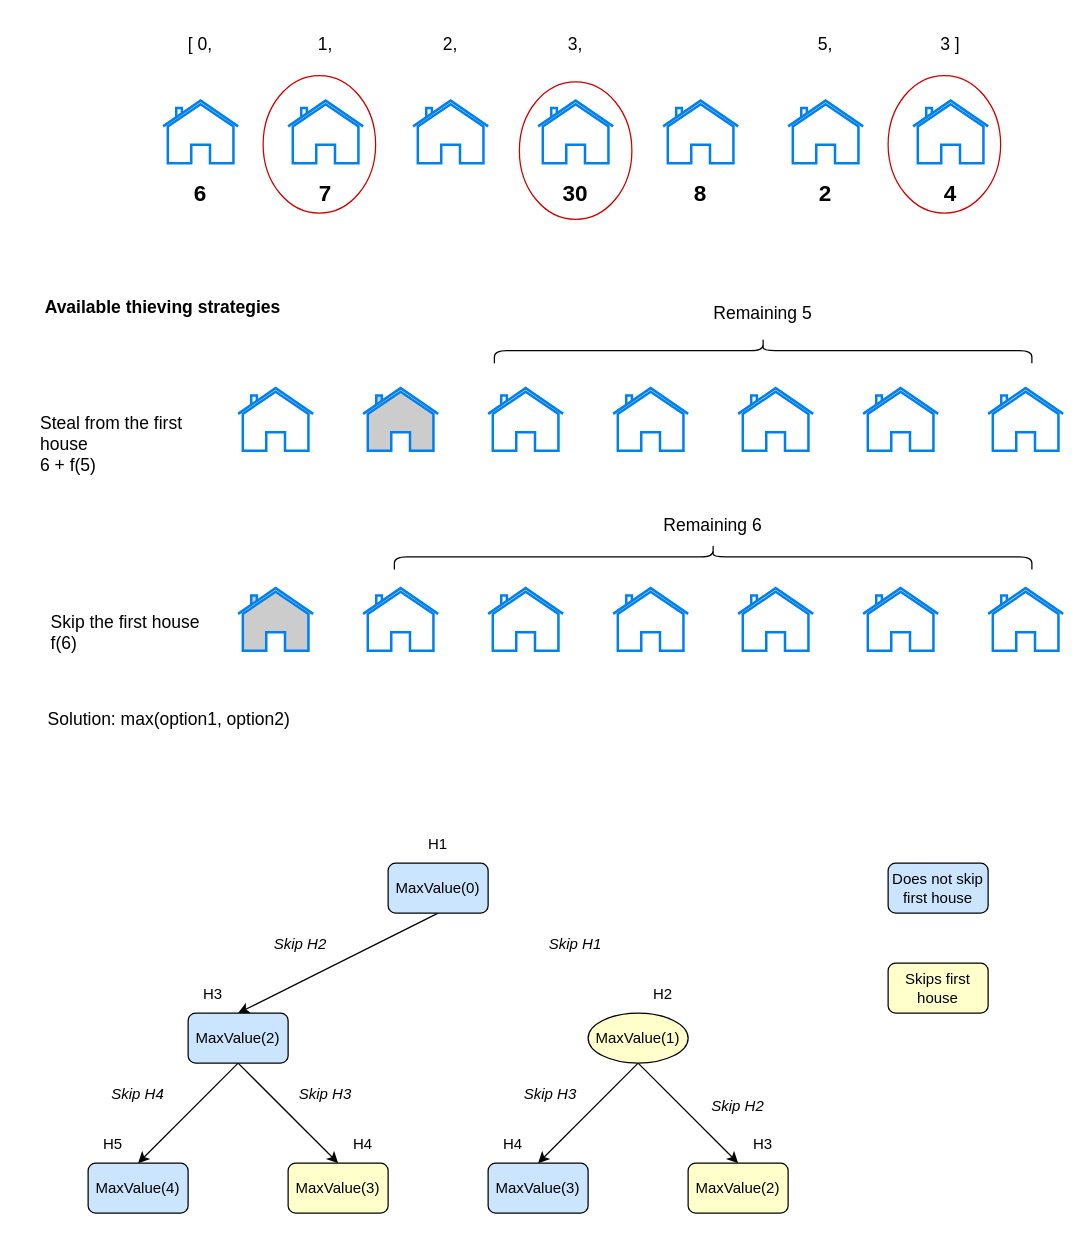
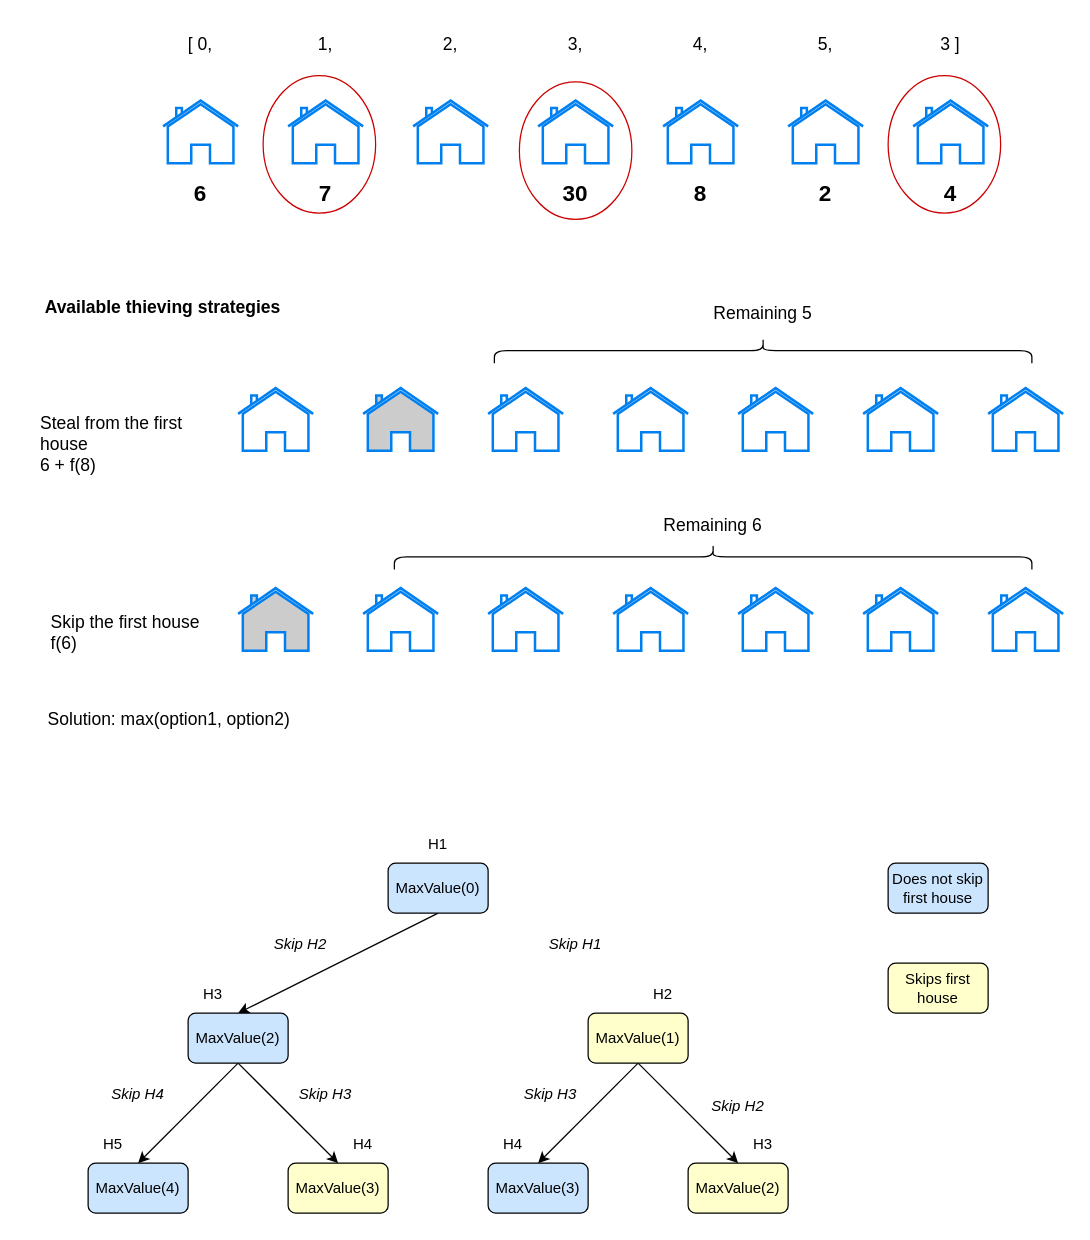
  <mxCell id="0" />
  <mxCell id="1" parent="0" />
  <mxCell id="2" value="" style="html=1;verticalLabelPosition=bottom;align=center;labelBackgroundColor=#ffffff;verticalAlign=top;strokeWidth=2;strokeColor=#0080F0;shadow=0;dashed=0;shape=mxgraph.ios7.icons.home;" parent="1" vertex="1"><mxGeometry x="130" y="80" width="60" height="50" as="geometry" /></mxCell>
  <mxCell id="3" value="" style="html=1;verticalLabelPosition=bottom;align=center;labelBackgroundColor=#ffffff;verticalAlign=top;strokeWidth=2;strokeColor=#0080F0;shadow=0;dashed=0;shape=mxgraph.ios7.icons.home;" parent="1" vertex="1"><mxGeometry x="730" y="80" width="60" height="50" as="geometry" /></mxCell>
  <mxCell id="4" value="" style="html=1;verticalLabelPosition=bottom;align=center;labelBackgroundColor=#ffffff;verticalAlign=top;strokeWidth=2;strokeColor=#0080F0;shadow=0;dashed=0;shape=mxgraph.ios7.icons.home;" parent="1" vertex="1"><mxGeometry x="230" y="80" width="60" height="50" as="geometry" /></mxCell>
  <mxCell id="5" value="" style="html=1;verticalLabelPosition=bottom;align=center;labelBackgroundColor=#ffffff;verticalAlign=top;strokeWidth=2;strokeColor=#0080F0;shadow=0;dashed=0;shape=mxgraph.ios7.icons.home;" parent="1" vertex="1"><mxGeometry x="330" y="80" width="60" height="50" as="geometry" /></mxCell>
  <mxCell id="6" value="" style="html=1;verticalLabelPosition=bottom;align=center;labelBackgroundColor=#ffffff;verticalAlign=top;strokeWidth=2;strokeColor=#0080F0;shadow=0;dashed=0;shape=mxgraph.ios7.icons.home;" parent="1" vertex="1"><mxGeometry x="430" y="80" width="60" height="50" as="geometry" /></mxCell>
  <mxCell id="7" value="" style="html=1;verticalLabelPosition=bottom;align=center;labelBackgroundColor=#ffffff;verticalAlign=top;strokeWidth=2;strokeColor=#0080F0;shadow=0;dashed=0;shape=mxgraph.ios7.icons.home;" parent="1" vertex="1"><mxGeometry x="530" y="80" width="60" height="50" as="geometry" /></mxCell>
  <mxCell id="8" value="" style="html=1;verticalLabelPosition=bottom;align=center;labelBackgroundColor=#ffffff;verticalAlign=top;strokeWidth=2;strokeColor=#0080F0;shadow=0;dashed=0;shape=mxgraph.ios7.icons.home;" parent="1" vertex="1"><mxGeometry x="630" y="80" width="60" height="50" as="geometry" /></mxCell>
  <mxCell id="9" value="&lt;b&gt;&lt;font style=&quot;font-size: 18px;&quot;&gt;6&lt;/font&gt;&lt;/b&gt;" style="text;html=1;strokeColor=none;fillColor=none;align=center;verticalAlign=middle;whiteSpace=wrap;rounded=0;" parent="1" vertex="1"><mxGeometry x="130" y="140" width="60" height="30" as="geometry" /></mxCell>
  <mxCell id="10" value="&lt;b&gt;&lt;font style=&quot;font-size: 18px;&quot;&gt;7&lt;/font&gt;&lt;/b&gt;" style="text;html=1;strokeColor=none;fillColor=none;align=center;verticalAlign=middle;whiteSpace=wrap;rounded=0;" parent="1" vertex="1"><mxGeometry x="230" y="140" width="60" height="30" as="geometry" /></mxCell>
  <mxCell id="11" value="&lt;b&gt;&lt;font style=&quot;font-size: 18px;&quot;&gt;30&lt;/font&gt;&lt;/b&gt;" style="text;html=1;strokeColor=none;fillColor=none;align=center;verticalAlign=middle;whiteSpace=wrap;rounded=0;" parent="1" vertex="1"><mxGeometry x="430" y="140" width="60" height="30" as="geometry" /></mxCell>
  <mxCell id="12" value="&lt;b&gt;&lt;font style=&quot;font-size: 18px;&quot;&gt;8&lt;/font&gt;&lt;/b&gt;" style="text;html=1;strokeColor=none;fillColor=none;align=center;verticalAlign=middle;whiteSpace=wrap;rounded=0;" parent="1" vertex="1"><mxGeometry x="530" y="140" width="60" height="30" as="geometry" /></mxCell>
  <mxCell id="13" value="&lt;b&gt;&lt;font style=&quot;font-size: 18px;&quot;&gt;2&lt;/font&gt;&lt;/b&gt;" style="text;html=1;strokeColor=none;fillColor=none;align=center;verticalAlign=middle;whiteSpace=wrap;rounded=0;" parent="1" vertex="1"><mxGeometry x="630" y="140" width="60" height="30" as="geometry" /></mxCell>
  <mxCell id="14" value="&lt;b&gt;&lt;font style=&quot;font-size: 18px;&quot;&gt;4&lt;/font&gt;&lt;/b&gt;" style="text;html=1;strokeColor=none;fillColor=none;align=center;verticalAlign=middle;whiteSpace=wrap;rounded=0;" parent="1" vertex="1"><mxGeometry x="730" y="140" width="60" height="30" as="geometry" /></mxCell>
  <mxCell id="15" value="&lt;font style=&quot;font-size: 14px;&quot;&gt;&lt;b&gt;Available thieving strategies&lt;/b&gt;&lt;/font&gt;" style="text;html=1;strokeColor=none;fillColor=none;align=center;verticalAlign=middle;whiteSpace=wrap;rounded=0;" parent="1" vertex="1"><mxGeometry x="30" y="230" width="200" height="30" as="geometry" /></mxCell>
  <mxCell id="16" value="" style="html=1;verticalLabelPosition=bottom;align=center;labelBackgroundColor=#ffffff;verticalAlign=top;strokeWidth=2;strokeColor=#0080F0;shadow=0;dashed=0;shape=mxgraph.ios7.icons.home;" parent="1" vertex="1"><mxGeometry x="190" y="310" width="60" height="50" as="geometry" /></mxCell>
  <mxCell id="17" value="" style="html=1;verticalLabelPosition=bottom;align=center;labelBackgroundColor=#ffffff;verticalAlign=top;strokeWidth=2;strokeColor=#0080F0;shadow=0;dashed=0;shape=mxgraph.ios7.icons.home;" parent="1" vertex="1"><mxGeometry x="790" y="310" width="60" height="50" as="geometry" /></mxCell>
  <mxCell id="18" value="" style="html=1;verticalLabelPosition=bottom;align=center;labelBackgroundColor=#ffffff;verticalAlign=top;strokeWidth=2;strokeColor=#0080F0;shadow=0;dashed=0;shape=mxgraph.ios7.icons.home;fillColor=#CCCCCC;" parent="1" vertex="1"><mxGeometry x="290" y="310" width="60" height="50" as="geometry" /></mxCell>
  <mxCell id="19" value="" style="html=1;verticalLabelPosition=bottom;align=center;labelBackgroundColor=#ffffff;verticalAlign=top;strokeWidth=2;strokeColor=#0080F0;shadow=0;dashed=0;shape=mxgraph.ios7.icons.home;" parent="1" vertex="1"><mxGeometry x="390" y="310" width="60" height="50" as="geometry" /></mxCell>
  <mxCell id="20" value="" style="html=1;verticalLabelPosition=bottom;align=center;labelBackgroundColor=#ffffff;verticalAlign=top;strokeWidth=2;strokeColor=#0080F0;shadow=0;dashed=0;shape=mxgraph.ios7.icons.home;" parent="1" vertex="1"><mxGeometry x="490" y="310" width="60" height="50" as="geometry" /></mxCell>
  <mxCell id="21" value="" style="html=1;verticalLabelPosition=bottom;align=center;labelBackgroundColor=#ffffff;verticalAlign=top;strokeWidth=2;strokeColor=#0080F0;shadow=0;dashed=0;shape=mxgraph.ios7.icons.home;" parent="1" vertex="1"><mxGeometry x="590" y="310" width="60" height="50" as="geometry" /></mxCell>
  <mxCell id="22" value="" style="html=1;verticalLabelPosition=bottom;align=center;labelBackgroundColor=#ffffff;verticalAlign=top;strokeWidth=2;strokeColor=#0080F0;shadow=0;dashed=0;shape=mxgraph.ios7.icons.home;" parent="1" vertex="1"><mxGeometry x="690" y="310" width="60" height="50" as="geometry" /></mxCell>
  <mxCell id="23" value="" style="html=1;verticalLabelPosition=bottom;align=center;labelBackgroundColor=#ffffff;verticalAlign=top;strokeWidth=2;strokeColor=#0080F0;shadow=0;dashed=0;shape=mxgraph.ios7.icons.home;fillColor=#CCCCCC;" parent="1" vertex="1"><mxGeometry x="190" y="470" width="60" height="50" as="geometry" /></mxCell>
  <mxCell id="24" value="" style="html=1;verticalLabelPosition=bottom;align=center;labelBackgroundColor=#ffffff;verticalAlign=top;strokeWidth=2;strokeColor=#0080F0;shadow=0;dashed=0;shape=mxgraph.ios7.icons.home;" parent="1" vertex="1"><mxGeometry x="790" y="470" width="60" height="50" as="geometry" /></mxCell>
  <mxCell id="25" value="" style="html=1;verticalLabelPosition=bottom;align=center;labelBackgroundColor=#ffffff;verticalAlign=top;strokeWidth=2;strokeColor=#0080F0;shadow=0;dashed=0;shape=mxgraph.ios7.icons.home;" parent="1" vertex="1"><mxGeometry x="290" y="470" width="60" height="50" as="geometry" /></mxCell>
  <mxCell id="26" value="" style="html=1;verticalLabelPosition=bottom;align=center;labelBackgroundColor=#ffffff;verticalAlign=top;strokeWidth=2;strokeColor=#0080F0;shadow=0;dashed=0;shape=mxgraph.ios7.icons.home;" parent="1" vertex="1"><mxGeometry x="390" y="470" width="60" height="50" as="geometry" /></mxCell>
  <mxCell id="27" value="" style="html=1;verticalLabelPosition=bottom;align=center;labelBackgroundColor=#ffffff;verticalAlign=top;strokeWidth=2;strokeColor=#0080F0;shadow=0;dashed=0;shape=mxgraph.ios7.icons.home;" parent="1" vertex="1"><mxGeometry x="490" y="470" width="60" height="50" as="geometry" /></mxCell>
  <mxCell id="28" value="" style="html=1;verticalLabelPosition=bottom;align=center;labelBackgroundColor=#ffffff;verticalAlign=top;strokeWidth=2;strokeColor=#0080F0;shadow=0;dashed=0;shape=mxgraph.ios7.icons.home;" parent="1" vertex="1"><mxGeometry x="590" y="470" width="60" height="50" as="geometry" /></mxCell>
  <mxCell id="29" value="" style="html=1;verticalLabelPosition=bottom;align=center;labelBackgroundColor=#ffffff;verticalAlign=top;strokeWidth=2;strokeColor=#0080F0;shadow=0;dashed=0;shape=mxgraph.ios7.icons.home;" parent="1" vertex="1"><mxGeometry x="690" y="470" width="60" height="50" as="geometry" /></mxCell>
  <mxCell id="30" value="&lt;span style=&quot;font-size: 14px;&quot;&gt;Solution: max(option1, option2)&lt;br&gt;&lt;/span&gt;" style="text;html=1;strokeColor=none;fillColor=none;align=center;verticalAlign=middle;whiteSpace=wrap;rounded=0;" parent="1" vertex="1"><mxGeometry x="30" y="550" width="210" height="50" as="geometry" /></mxCell>
- <mxCell id="31" value="&lt;span style=&quot;font-size: 14px;&quot;&gt;Steal from the first house&lt;br&gt;6 + f(5)&lt;/span&gt;" style="text;html=1;strokeColor=none;fillColor=none;align=left;verticalAlign=middle;whiteSpace=wrap;rounded=0;" parent="1" vertex="1"><mxGeometry x="30" y="330" width="120" height="50" as="geometry" /></mxCell>
+ <mxCell id="31" value="&lt;span style=&quot;font-size: 14px;&quot;&gt;Steal from the first house&lt;br&gt;6 + f(8)&lt;/span&gt;" style="text;html=1;strokeColor=none;fillColor=none;align=left;verticalAlign=middle;whiteSpace=wrap;rounded=0;" parent="1" vertex="1"><mxGeometry x="30" y="330" width="120" height="50" as="geometry" /></mxCell>
  <mxCell id="32" value="" style="shape=curlyBracket;whiteSpace=wrap;html=1;rounded=1;flipH=1;labelPosition=right;verticalLabelPosition=middle;align=left;verticalAlign=middle;rotation=-90;" parent="1" vertex="1"><mxGeometry x="600" y="65" width="20" height="430" as="geometry" /></mxCell>
  <mxCell id="33" value="" style="shape=curlyBracket;whiteSpace=wrap;html=1;rounded=1;flipH=1;labelPosition=right;verticalLabelPosition=middle;align=left;verticalAlign=middle;rotation=-90;" parent="1" vertex="1"><mxGeometry x="560" y="190" width="20" height="510" as="geometry" /></mxCell>
  <mxCell id="34" value="&lt;span style=&quot;font-size: 14px;&quot;&gt;Remaining 6&lt;/span&gt;" style="text;html=1;strokeColor=none;fillColor=none;align=center;verticalAlign=middle;whiteSpace=wrap;rounded=0;" parent="1" vertex="1"><mxGeometry x="490" y="410" width="160" height="20" as="geometry" /></mxCell>
  <mxCell id="35" value="&lt;span style=&quot;font-size: 14px;&quot;&gt;Remaining 5&lt;/span&gt;" style="text;html=1;strokeColor=none;fillColor=none;align=center;verticalAlign=middle;whiteSpace=wrap;rounded=0;" parent="1" vertex="1"><mxGeometry x="530" y="240" width="160" height="20" as="geometry" /></mxCell>
  <mxCell id="36" value="&lt;div style=&quot;text-align: left;&quot;&gt;&lt;span style=&quot;font-size: 14px; background-color: initial;&quot;&gt;Skip the first house&lt;/span&gt;&lt;/div&gt;&lt;span style=&quot;font-size: 14px;&quot;&gt;&lt;div style=&quot;text-align: left;&quot;&gt;&lt;span style=&quot;background-color: initial;&quot;&gt;f(6)&lt;/span&gt;&lt;/div&gt;&lt;/span&gt;" style="text;html=1;strokeColor=none;fillColor=none;align=center;verticalAlign=middle;whiteSpace=wrap;rounded=0;" parent="1" vertex="1"><mxGeometry x="20" y="480" width="160" height="50" as="geometry" /></mxCell>
  <mxCell id="37" style="rounded=0;orthogonalLoop=1;jettySize=auto;html=1;exitX=0.5;exitY=1;exitDx=0;exitDy=0;entryX=0.5;entryY=0;entryDx=0;entryDy=0;" parent="1" source="38" target="41" edge="1"><mxGeometry relative="1" as="geometry" /></mxCell>
  <mxCell id="38" value="MaxValue(0)" style="rounded=1;whiteSpace=wrap;html=1;align=center;fillColor=#CCE5FF;" parent="1" vertex="1"><mxGeometry x="310" y="690" width="80" height="40" as="geometry" /></mxCell>
  <mxCell id="39" style="rounded=0;orthogonalLoop=1;jettySize=auto;html=1;exitX=0.5;exitY=1;exitDx=0;exitDy=0;entryX=0.5;entryY=0;entryDx=0;entryDy=0;" parent="1" source="41" target="45" edge="1"><mxGeometry relative="1" as="geometry" /></mxCell>
  <mxCell id="40" style="rounded=0;orthogonalLoop=1;jettySize=auto;html=1;exitX=0.5;exitY=1;exitDx=0;exitDy=0;entryX=0.5;entryY=0;entryDx=0;entryDy=0;" parent="1" source="41" target="48" edge="1"><mxGeometry relative="1" as="geometry" /></mxCell>
  <mxCell id="41" value="MaxValue(2)" style="rounded=1;whiteSpace=wrap;html=1;align=center;fillColor=#CCE5FF;" parent="1" vertex="1"><mxGeometry x="150" y="810" width="80" height="40" as="geometry" /></mxCell>
  <mxCell id="42" style="rounded=0;orthogonalLoop=1;jettySize=auto;html=1;exitX=0.5;exitY=1;exitDx=0;exitDy=0;entryX=0.5;entryY=0;entryDx=0;entryDy=0;" parent="1" source="44" target="49" edge="1"><mxGeometry relative="1" as="geometry" /></mxCell>
  <mxCell id="43" style="rounded=0;orthogonalLoop=1;jettySize=auto;html=1;exitX=0.5;exitY=1;exitDx=0;exitDy=0;entryX=0.5;entryY=0;entryDx=0;entryDy=0;" parent="1" source="44" target="46" edge="1"><mxGeometry relative="1" as="geometry" /></mxCell>
- <mxCell id="44" value="MaxValue(1)" style="ellipse;whiteSpace=wrap;html=1;align=center;fillColor=#FFFFCC;" parent="1" vertex="1"><mxGeometry x="470" y="810" width="80" height="40" as="geometry" /></mxCell>
+ <mxCell id="44" value="MaxValue(1)" style="rounded=1;whiteSpace=wrap;html=1;align=center;fillColor=#FFFFCC;" parent="1" vertex="1"><mxGeometry x="470" y="810" width="80" height="40" as="geometry" /></mxCell>
  <mxCell id="45" value="MaxValue(4)" style="rounded=1;whiteSpace=wrap;html=1;align=center;fillColor=#CCE5FF;" parent="1" vertex="1"><mxGeometry x="70" y="930" width="80" height="40" as="geometry" /></mxCell>
  <mxCell id="46" value="MaxValue(2)" style="rounded=1;whiteSpace=wrap;html=1;align=center;fillColor=#FFFFCC;" parent="1" vertex="1"><mxGeometry x="550" y="930" width="80" height="40" as="geometry" /></mxCell>
  <mxCell id="47" value="Does not skip first house" style="rounded=1;whiteSpace=wrap;html=1;align=center;fillColor=#CCE5FF;" parent="1" vertex="1"><mxGeometry x="710" y="690" width="80" height="40" as="geometry" /></mxCell>
  <mxCell id="48" value="MaxValue(3)" style="rounded=1;whiteSpace=wrap;html=1;align=center;fillColor=#FFFFCC;" parent="1" vertex="1"><mxGeometry x="230" y="930" width="80" height="40" as="geometry" /></mxCell>
  <mxCell id="49" value="MaxValue(3)" style="rounded=1;whiteSpace=wrap;html=1;align=center;fillColor=#CCE5FF;" parent="1" vertex="1"><mxGeometry x="390" y="930" width="80" height="40" as="geometry" /></mxCell>
  <mxCell id="50" value="Skips first house" style="rounded=1;whiteSpace=wrap;html=1;align=center;fillColor=#FFFFCC;" parent="1" vertex="1"><mxGeometry x="710" y="770" width="80" height="40" as="geometry" /></mxCell>
  <mxCell id="51" value="H1" style="text;html=1;strokeColor=none;fillColor=none;align=center;verticalAlign=middle;whiteSpace=wrap;rounded=0;" parent="1" vertex="1"><mxGeometry x="330" y="660" width="40" height="30" as="geometry" /></mxCell>
  <mxCell id="52" value="H3" style="text;html=1;strokeColor=none;fillColor=none;align=center;verticalAlign=middle;whiteSpace=wrap;rounded=0;" parent="1" vertex="1"><mxGeometry x="590" y="900" width="40" height="30" as="geometry" /></mxCell>
  <mxCell id="53" value="H4" style="text;html=1;strokeColor=none;fillColor=none;align=center;verticalAlign=middle;whiteSpace=wrap;rounded=0;" parent="1" vertex="1"><mxGeometry x="390" y="900" width="40" height="30" as="geometry" /></mxCell>
  <mxCell id="54" value="H4" style="text;html=1;strokeColor=none;fillColor=none;align=center;verticalAlign=middle;whiteSpace=wrap;rounded=0;" parent="1" vertex="1"><mxGeometry x="270" y="900" width="40" height="30" as="geometry" /></mxCell>
  <mxCell id="55" value="H5" style="text;html=1;strokeColor=none;fillColor=none;align=center;verticalAlign=middle;whiteSpace=wrap;rounded=0;" parent="1" vertex="1"><mxGeometry x="70" y="900" width="40" height="30" as="geometry" /></mxCell>
  <mxCell id="56" value="H2" style="text;html=1;strokeColor=none;fillColor=none;align=center;verticalAlign=middle;whiteSpace=wrap;rounded=0;" parent="1" vertex="1"><mxGeometry x="510" y="780" width="40" height="30" as="geometry" /></mxCell>
  <mxCell id="57" value="H3" style="text;html=1;strokeColor=none;fillColor=none;align=center;verticalAlign=middle;whiteSpace=wrap;rounded=0;" parent="1" vertex="1"><mxGeometry x="150" y="780" width="40" height="30" as="geometry" /></mxCell>
  <mxCell id="58" value="&lt;i&gt;Skip H3&lt;/i&gt;" style="text;html=1;strokeColor=none;fillColor=none;align=center;verticalAlign=middle;whiteSpace=wrap;rounded=0;" parent="1" vertex="1"><mxGeometry x="230" y="860" width="60" height="30" as="geometry" /></mxCell>
  <mxCell id="59" value="&lt;i&gt;Skip H4&lt;/i&gt;" style="text;html=1;strokeColor=none;fillColor=none;align=center;verticalAlign=middle;whiteSpace=wrap;rounded=0;" parent="1" vertex="1"><mxGeometry x="80" y="860" width="60" height="30" as="geometry" /></mxCell>
  <mxCell id="60" value="&lt;i&gt;Skip H3&lt;/i&gt;" style="text;html=1;strokeColor=none;fillColor=none;align=center;verticalAlign=middle;whiteSpace=wrap;rounded=0;" parent="1" vertex="1"><mxGeometry x="410" y="860" width="60" height="30" as="geometry" /></mxCell>
  <mxCell id="61" value="&lt;i&gt;Skip H2&lt;/i&gt;" style="text;html=1;strokeColor=none;fillColor=none;align=center;verticalAlign=middle;whiteSpace=wrap;rounded=0;" parent="1" vertex="1"><mxGeometry x="560" y="870" width="60" height="30" as="geometry" /></mxCell>
  <mxCell id="62" value="&lt;i&gt;Skip H1&lt;/i&gt;" style="text;html=1;strokeColor=none;fillColor=none;align=center;verticalAlign=middle;whiteSpace=wrap;rounded=0;" parent="1" vertex="1"><mxGeometry x="430" y="740" width="60" height="30" as="geometry" /></mxCell>
  <mxCell id="63" value="&lt;i&gt;Skip H2&lt;/i&gt;" style="text;html=1;strokeColor=none;fillColor=none;align=center;verticalAlign=middle;whiteSpace=wrap;rounded=0;" parent="1" vertex="1"><mxGeometry x="210" y="740" width="60" height="30" as="geometry" /></mxCell>
  <mxCell id="64" value="" style="ellipse;whiteSpace=wrap;html=1;fillColor=none;strokeColor=#CC0000;" vertex="1" parent="1"><mxGeometry x="210" y="60" width="90" height="110" as="geometry" /></mxCell>
  <mxCell id="65" value="" style="ellipse;whiteSpace=wrap;html=1;fillColor=none;strokeColor=#CC0000;" vertex="1" parent="1"><mxGeometry x="415" y="65" width="90" height="110" as="geometry" /></mxCell>
  <mxCell id="66" value="" style="ellipse;whiteSpace=wrap;html=1;fillColor=none;strokeColor=#CC0000;" vertex="1" parent="1"><mxGeometry x="710" y="60" width="90" height="110" as="geometry" /></mxCell>
  <mxCell id="67" value="&lt;font style=&quot;font-size: 14px;&quot;&gt;[ 0,&lt;/font&gt;" style="text;html=1;strokeColor=none;fillColor=none;align=center;verticalAlign=middle;whiteSpace=wrap;rounded=0;" vertex="1" parent="1"><mxGeometry x="130" y="20" width="60" height="30" as="geometry" /></mxCell>
  <mxCell id="68" value="&lt;font style=&quot;font-size: 14px;&quot;&gt;1,&lt;/font&gt;" style="text;html=1;strokeColor=none;fillColor=none;align=center;verticalAlign=middle;whiteSpace=wrap;rounded=0;" vertex="1" parent="1"><mxGeometry x="230" y="20" width="60" height="30" as="geometry" /></mxCell>
  <mxCell id="69" value="&lt;font style=&quot;font-size: 14px;&quot;&gt;2,&lt;/font&gt;" style="text;html=1;strokeColor=none;fillColor=none;align=center;verticalAlign=middle;whiteSpace=wrap;rounded=0;" vertex="1" parent="1"><mxGeometry x="330" y="20" width="60" height="30" as="geometry" /></mxCell>
  <mxCell id="70" value="&lt;font style=&quot;font-size: 14px;&quot;&gt;3,&lt;/font&gt;" style="text;html=1;strokeColor=none;fillColor=none;align=center;verticalAlign=middle;whiteSpace=wrap;rounded=0;" vertex="1" parent="1"><mxGeometry x="430" y="20" width="60" height="30" as="geometry" /></mxCell>
+ <mxCell id="71" value="&lt;font style=&quot;font-size: 14px;&quot;&gt;4,&lt;/font&gt;" style="text;html=1;strokeColor=none;fillColor=none;align=center;verticalAlign=middle;whiteSpace=wrap;rounded=0;" vertex="1" parent="1"><mxGeometry x="530" y="20" width="60" height="30" as="geometry" /></mxCell>
  <mxCell id="72" value="&lt;font style=&quot;font-size: 14px;&quot;&gt;5,&lt;/font&gt;" style="text;html=1;strokeColor=none;fillColor=none;align=center;verticalAlign=middle;whiteSpace=wrap;rounded=0;" vertex="1" parent="1"><mxGeometry x="630" y="20" width="60" height="30" as="geometry" /></mxCell>
  <mxCell id="73" value="&lt;font style=&quot;font-size: 14px;&quot;&gt;3 ]&lt;/font&gt;" style="text;html=1;strokeColor=none;fillColor=none;align=center;verticalAlign=middle;whiteSpace=wrap;rounded=0;" vertex="1" parent="1"><mxGeometry x="730" y="20" width="60" height="30" as="geometry" /></mxCell>
